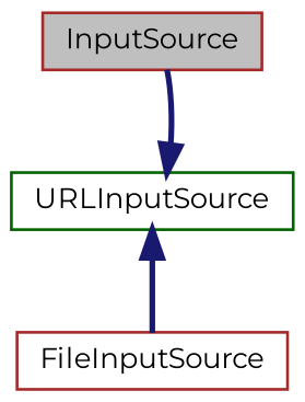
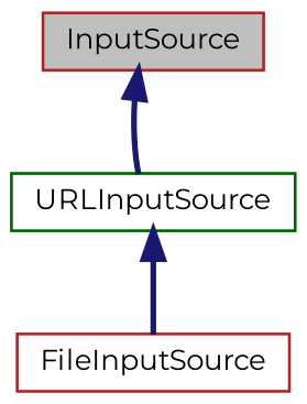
  digraph {
    fontname=Montserrat
    node [color=brown fontname=Montserrat fontsize=10 shape=record]
    edge [color=midnightblue dir=back fontname=Montserrat fontsize=10 labelfontname=Helvetica labelfontsize=10 style=bold]
    n1 [fillcolor=grey75 fontcolor=black height=0.2 label=InputSource style=filled width=0.4]
    n2 [color=darkgreen height=0.2 label=URLInputSource width=0.4]
    n3 [height=0.2 label=FileInputSource width=0.4]
-   n2 -> n1
+   n1 -> n2
    n2 -> n3
  }
